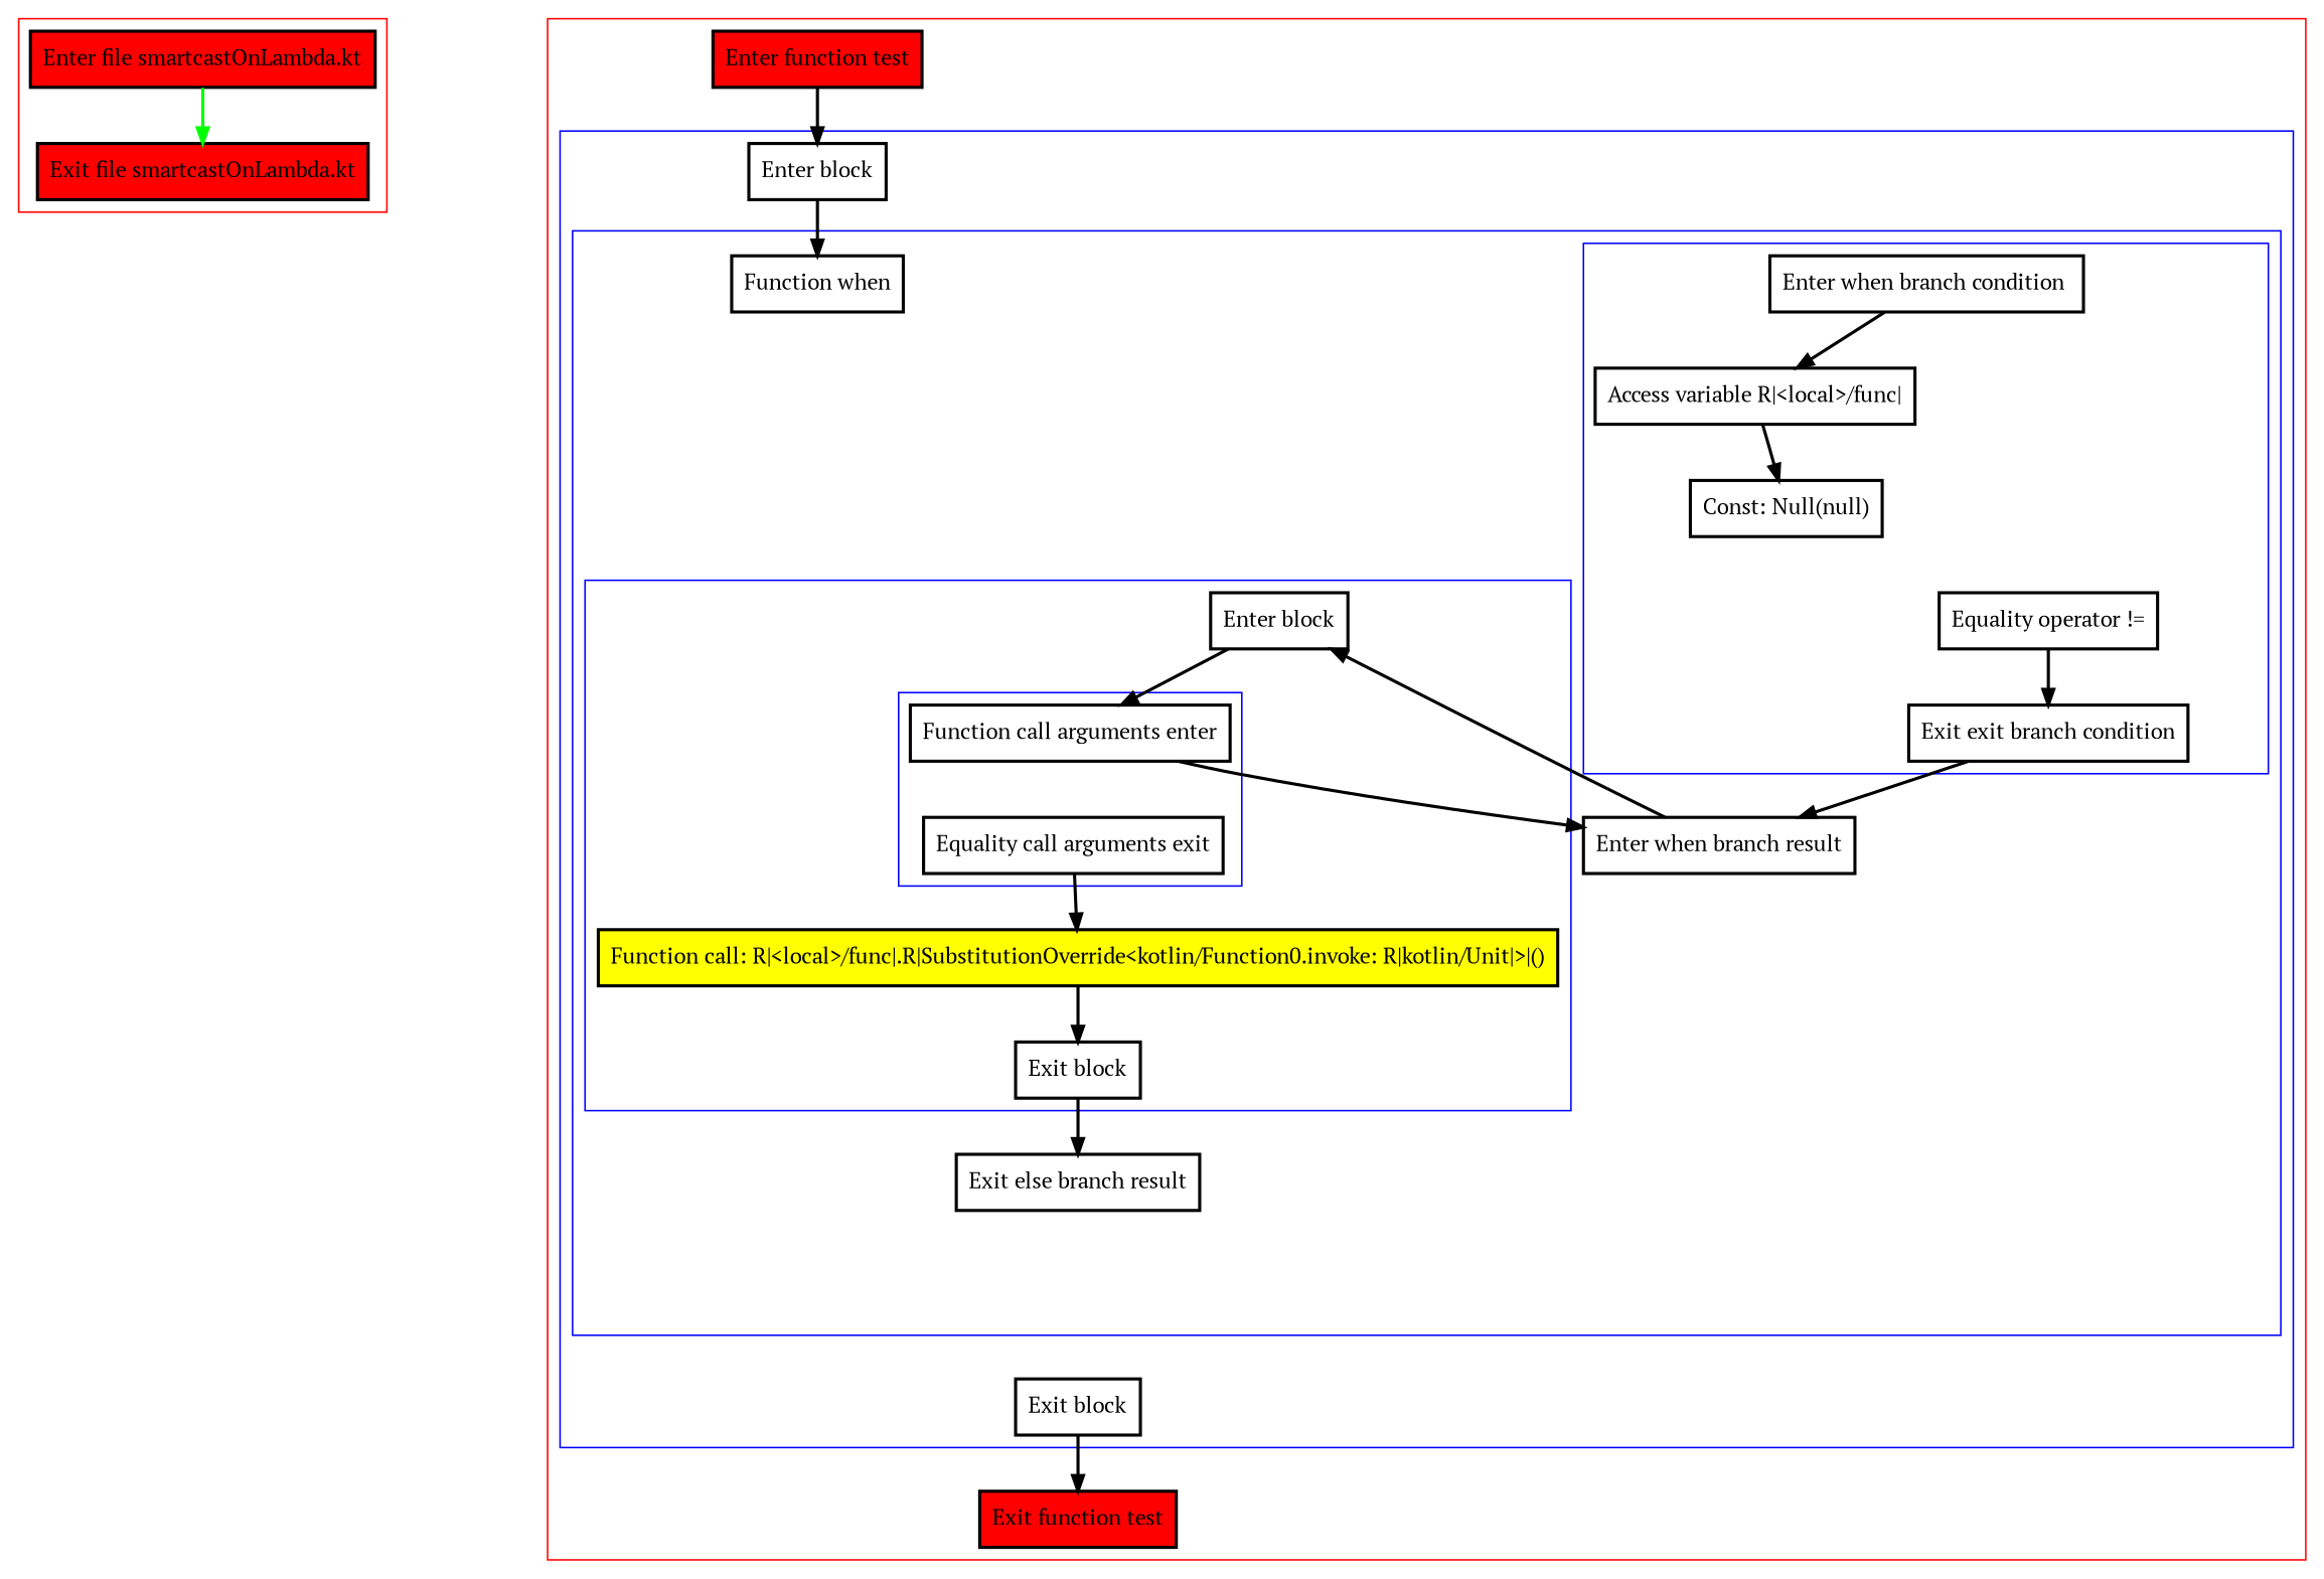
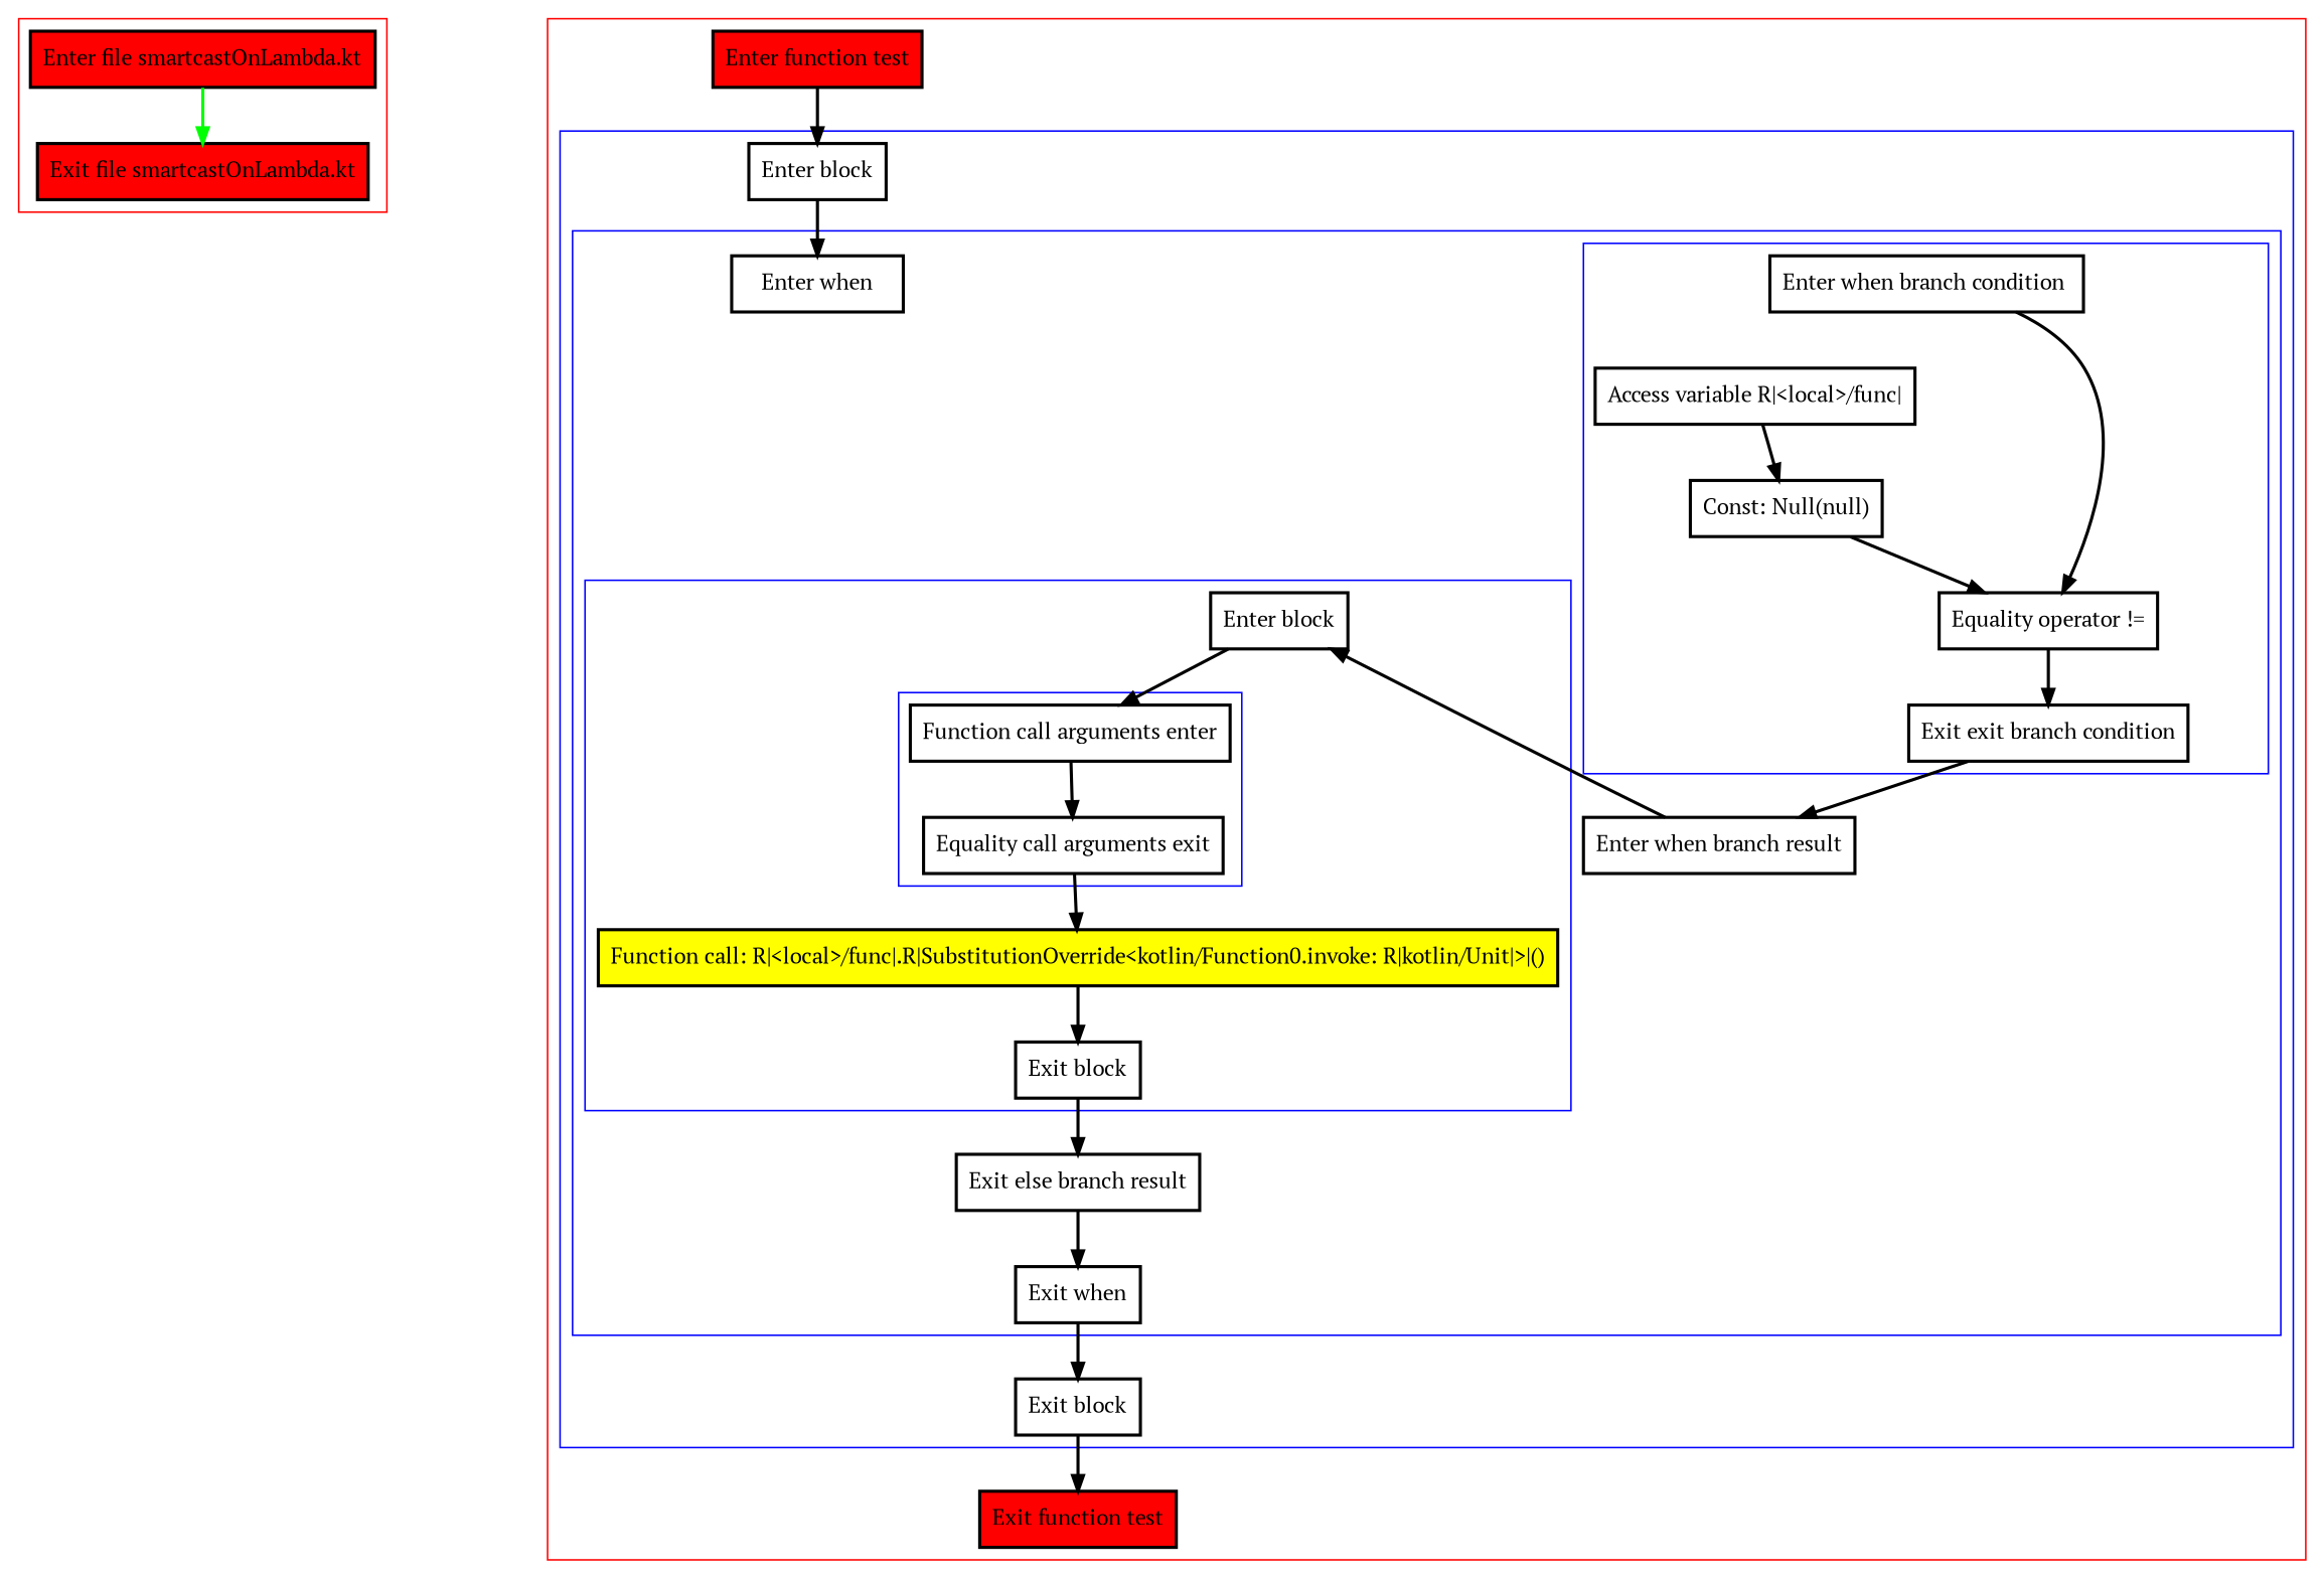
  digraph {
    fontname="PT Serif"
    nodesep=3
    node [fontname="PT Serif" penwidth=2 shape=box]
    edge [fontname="PT Serif" penwidth=2]
    n1 [fillcolor=red label="Enter file smartcastOnLambda.kt" style=filled]
    n2 [fillcolor=red label="Exit file smartcastOnLambda.kt" style=filled]
    n3 [label="Enter when branch condition "]
    n4 [label="Access variable R|<local>/func|"]
    n5 [label="Const: Null(null)"]
    n6 [label="Equality operator !="]
    n7 [label="Exit exit branch condition"]
    n8 [label="Function call arguments enter"]
    n9 [label="Equality call arguments exit"]
    n10 [label="Enter block"]
    n11 [fillcolor=yellow label="Function call: R|<local>/func|.R|SubstitutionOverride<kotlin/Function0.invoke: R|kotlin/Unit|>|()" style=filled]
    n12 [label="Exit block"]
-   n13 [label="Function when"]
+   n13 [label="Enter when"]
    n14 [label="Enter when branch result"]
    n15 [label="Exit else branch result"]
+   n16 [label="Exit when"]
    n17 [label="Enter block"]
    n18 [label="Exit block"]
    n19 [fillcolor=red label="Enter function test" style=filled]
    n20 [fillcolor=red label="Exit function test" style=filled]
    subgraph cluster_1 {
      color=red
      n1
      n2
    }
    subgraph cluster_2 {
      color=red
      n19
      n20
      subgraph cluster_3 {
        color=blue
        n17
        n18
        subgraph cluster_4 {
          color=blue
          n13
          n14
          n15
+         n16
          subgraph cluster_5 {
            color=blue
            n3
            n4
            n5
            n6
            n7
          }
          subgraph cluster_6 {
            color=blue
            n10
            n11
            n12
            subgraph cluster_7 {
              color=blue
              n8
              n9
            }
          }
        }
      }
    }
    n1 -> n2 [color=green]
-   n3 -> n4
+   n3 -> n6
    n4 -> n5
+   n5 -> n6
    n6 -> n7
    n7 -> n14
-   n8 -> n14
+   n8 -> n9
    n9 -> n11
    n10 -> n8
    n11 -> n12
    n12 -> n15
    n14 -> n10
+   n15 -> n16
+   n16 -> n18
    n17 -> n13
    n18 -> n20
    n19 -> n17
  }
